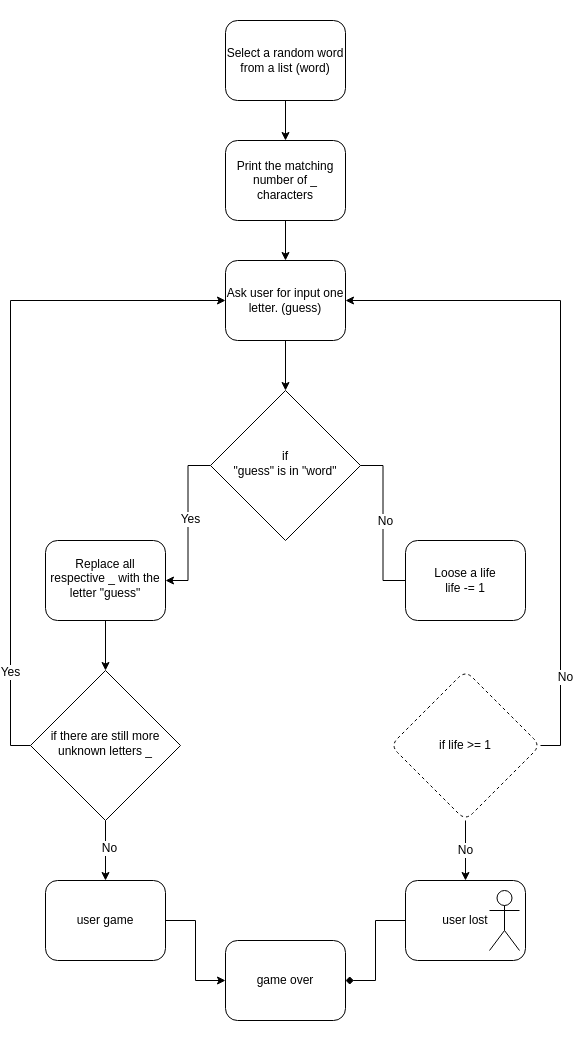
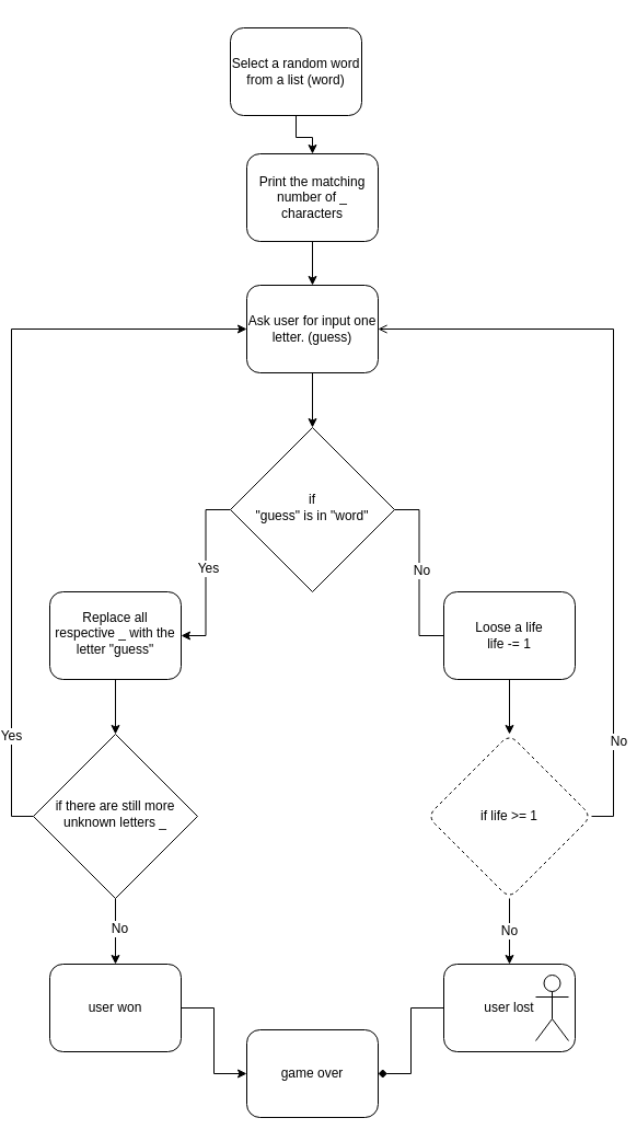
  <mxCell id="0" />
  <mxCell id="1" parent="0" />
  <mxCell id="2" value="" style="edgeStyle=orthogonalEdgeStyle;rounded=0;orthogonalLoop=1;jettySize=auto;html=1;fontSize=11;entryX=1;entryY=0.5;entryDx=0;entryDy=0;" edge="1" parent="1" source="4" target="16"><mxGeometry relative="1" as="geometry" /></mxCell>
  <mxCell id="3" value="Yes" style="edgeLabel;html=1;align=center;verticalAlign=middle;resizable=0;points=[];fontSize=12;" connectable="0" vertex="1" parent="2"><mxGeometry x="-0.044" y="2" relative="1" as="geometry"><mxPoint as="offset" /></mxGeometry></mxCell>
  <mxCell id="4" value="&lt;font style=&quot;font-size: 12px;&quot;&gt;if&lt;br&gt;&quot;guess&quot; is in &quot;word&quot;&lt;/font&gt;" style="rhombus;whiteSpace=wrap;html=1;shadow=0;fontFamily=Helvetica;fontSize=12;align=center;strokeWidth=1;spacing=6;spacingTop=-4;" vertex="1" parent="1"><mxGeometry x="200" y="390" width="150" height="150" as="geometry" /></mxCell>
  <mxCell id="5" value="" style="edgeStyle=orthogonalEdgeStyle;rounded=0;orthogonalLoop=1;jettySize=auto;html=1;" edge="1" parent="1" source="6" target="8"><mxGeometry relative="1" as="geometry" /></mxCell>
- <mxCell id="6" value="&lt;font style=&quot;font-size: 12px;&quot;&gt;Select a random word from a list (word)&lt;/font&gt;" style="rounded=1;whiteSpace=wrap;html=1;fontSize=12;glass=0;strokeWidth=1;shadow=0;" vertex="1" parent="1"><mxGeometry x="215" y="20" width="120" height="80" as="geometry" /></mxCell>
+ <mxCell id="6" value="&lt;font style=&quot;font-size: 12px;&quot;&gt;Select a random word from a list (word)&lt;/font&gt;" style="rounded=1;whiteSpace=wrap;html=1;fontSize=12;glass=0;strokeWidth=1;shadow=0;" vertex="1" parent="1"><mxGeometry x="200" y="25" width="120" height="80" as="geometry" /></mxCell>
  <mxCell id="7" value="" style="edgeStyle=orthogonalEdgeStyle;rounded=0;orthogonalLoop=1;jettySize=auto;html=1;" edge="1" parent="1" source="8" target="10"><mxGeometry relative="1" as="geometry" /></mxCell>
  <mxCell id="8" value="&lt;font style=&quot;font-size: 12px;&quot;&gt;Print the matching number of _ characters&lt;/font&gt;" style="rounded=1;whiteSpace=wrap;html=1;fontSize=11;glass=0;strokeWidth=1;shadow=0;" vertex="1" parent="1"><mxGeometry x="215" y="140" width="120" height="80" as="geometry" /></mxCell>
  <mxCell id="9" value="" style="edgeStyle=orthogonalEdgeStyle;rounded=0;orthogonalLoop=1;jettySize=auto;html=1;fontSize=11;" edge="1" parent="1" source="10" target="4"><mxGeometry relative="1" as="geometry" /></mxCell>
  <mxCell id="10" value="&lt;font style=&quot;font-size: 12px;&quot;&gt;Ask user for input one letter. (guess)&lt;/font&gt;" style="rounded=1;whiteSpace=wrap;html=1;fontSize=12;glass=0;strokeWidth=1;shadow=0;" vertex="1" parent="1"><mxGeometry x="215" y="260" width="120" height="80" as="geometry" /></mxCell>
+ <mxCell id="11" value="" style="edgeStyle=orthogonalEdgeStyle;rounded=0;orthogonalLoop=1;jettySize=auto;html=1;fontSize=12;exitX=0.5;exitY=1;exitDx=0;exitDy=0;entryX=0.5;entryY=0;entryDx=0;entryDy=0;" edge="1" parent="1" source="12" target="20"><mxGeometry relative="1" as="geometry" /></mxCell>
  <mxCell id="12" value="&lt;font style=&quot;font-size: 12px;&quot;&gt;Loose a life&lt;br&gt;life -= 1&lt;br&gt;&lt;/font&gt;" style="rounded=1;whiteSpace=wrap;html=1;fontSize=12;glass=0;strokeWidth=1;shadow=0;" vertex="1" parent="1"><mxGeometry x="395" y="540" width="120" height="80" as="geometry" /></mxCell>
  <mxCell id="13" value="" style="rounded=0;html=1;jettySize=auto;orthogonalLoop=1;fontSize=11;endArrow=none;endFill=0;endSize=8;strokeWidth=1;shadow=0;labelBackgroundColor=none;edgeStyle=orthogonalEdgeStyle;" edge="1" parent="1" source="4" target="12"><mxGeometry y="20" relative="1" as="geometry"><mxPoint as="offset" /><mxPoint x="275" y="470" as="sourcePoint" /><mxPoint x="275" y="600" as="targetPoint" /></mxGeometry></mxCell>
  <mxCell id="14" value="No" style="edgeLabel;html=1;align=center;verticalAlign=middle;resizable=0;points=[];fontSize=12;" connectable="0" vertex="1" parent="13"><mxGeometry x="-0.029" y="2" relative="1" as="geometry"><mxPoint as="offset" /></mxGeometry></mxCell>
  <mxCell id="15" value="" style="edgeStyle=orthogonalEdgeStyle;rounded=0;orthogonalLoop=1;jettySize=auto;html=1;fontSize=12;entryX=0.5;entryY=0;entryDx=0;entryDy=0;" edge="1" parent="1" source="16" target="29"><mxGeometry relative="1" as="geometry" /></mxCell>
  <mxCell id="16" value="Replace all respective _ with the letter &quot;guess&quot;" style="rounded=1;whiteSpace=wrap;html=1;shadow=0;strokeWidth=1;spacing=6;spacingTop=-4;glass=0;" vertex="1" parent="1"><mxGeometry x="35" y="540" width="120" height="80" as="geometry" /></mxCell>
  <mxCell id="17" value="No" style="edgeStyle=orthogonalEdgeStyle;rounded=0;orthogonalLoop=1;jettySize=auto;html=1;fontSize=12;exitX=0.5;exitY=1;exitDx=0;exitDy=0;" edge="1" parent="1" source="20" target="22"><mxGeometry relative="1" as="geometry" /></mxCell>
- <mxCell id="18" style="edgeStyle=orthogonalEdgeStyle;rounded=0;orthogonalLoop=1;jettySize=auto;html=1;exitX=1;exitY=0.5;exitDx=0;exitDy=0;fontSize=12;entryX=1;entryY=0.5;entryDx=0;entryDy=0;" edge="1" parent="1" source="20" target="10"><mxGeometry relative="1" as="geometry"><mxPoint x="338" y="290" as="targetPoint" /><Array as="points"><mxPoint x="550" y="745" /><mxPoint x="550" y="300" /></Array></mxGeometry></mxCell>
+ <mxCell id="18" style="edgeStyle=orthogonalEdgeStyle;rounded=0;orthogonalLoop=1;jettySize=auto;html=1;exitX=1;exitY=0.5;exitDx=0;exitDy=0;fontSize=12;entryX=1;entryY=0.5;entryDx=0;entryDy=0;endArrow=open;" edge="1" parent="1" source="20" target="10"><mxGeometry relative="1" as="geometry"><mxPoint x="338" y="290" as="targetPoint" /><Array as="points"><mxPoint x="550" y="745" /><mxPoint x="550" y="300" /></Array></mxGeometry></mxCell>
  <mxCell id="19" value="No" style="edgeLabel;html=1;align=center;verticalAlign=middle;resizable=0;points=[];fontSize=12;" connectable="0" vertex="1" parent="18"><mxGeometry x="-0.044" y="-4" relative="1" as="geometry"><mxPoint y="236" as="offset" /></mxGeometry></mxCell>
  <mxCell id="20" value="if life &amp;gt;= 1" style="rhombus;whiteSpace=wrap;html=1;rounded=1;glass=0;strokeWidth=1;shadow=0;dashed=1;" vertex="1" parent="1"><mxGeometry x="380" y="670" width="150" height="150" as="geometry" /></mxCell>
  <mxCell id="21" value="" style="edgeStyle=orthogonalEdgeStyle;rounded=0;orthogonalLoop=1;jettySize=auto;html=1;fontSize=12;entryX=1;entryY=0.5;entryDx=0;entryDy=0;endArrow=diamond;" edge="1" parent="1" source="22" target="25"><mxGeometry relative="1" as="geometry" /></mxCell>
  <mxCell id="22" value="user lost" style="whiteSpace=wrap;html=1;rounded=1;glass=0;strokeWidth=1;shadow=0;" vertex="1" parent="1"><mxGeometry x="395" y="880" width="120" height="80" as="geometry" /></mxCell>
  <mxCell id="23" style="edgeStyle=orthogonalEdgeStyle;rounded=0;orthogonalLoop=1;jettySize=auto;html=1;entryX=0;entryY=0.5;entryDx=0;entryDy=0;fontSize=12;" edge="1" parent="1" source="24" target="25"><mxGeometry relative="1" as="geometry" /></mxCell>
- <mxCell id="24" value="user game" style="whiteSpace=wrap;html=1;rounded=1;glass=0;strokeWidth=1;shadow=0;" vertex="1" parent="1"><mxGeometry x="35" y="880" width="120" height="80" as="geometry" /></mxCell>
+ <mxCell id="24" value="user won" style="whiteSpace=wrap;html=1;rounded=1;glass=0;strokeWidth=1;shadow=0;" vertex="1" parent="1"><mxGeometry x="35" y="880" width="120" height="80" as="geometry" /></mxCell>
  <mxCell id="25" value="game over" style="whiteSpace=wrap;html=1;rounded=1;glass=0;strokeWidth=1;shadow=0;" vertex="1" parent="1"><mxGeometry x="215" y="940" width="120" height="80" as="geometry" /></mxCell>
  <mxCell id="26" value="" style="edgeStyle=orthogonalEdgeStyle;rounded=0;orthogonalLoop=1;jettySize=auto;html=1;fontSize=12;exitX=0.5;exitY=1;exitDx=0;exitDy=0;" edge="1" parent="1" source="29" target="24"><mxGeometry relative="1" as="geometry" /></mxCell>
  <mxCell id="27" value="No" style="edgeLabel;html=1;align=center;verticalAlign=middle;resizable=0;points=[];fontSize=12;" connectable="0" vertex="1" parent="26"><mxGeometry x="-0.098" y="3" relative="1" as="geometry"><mxPoint as="offset" /></mxGeometry></mxCell>
  <mxCell id="28" value="Yes" style="edgeStyle=orthogonalEdgeStyle;rounded=0;orthogonalLoop=1;jettySize=auto;html=1;exitX=0;exitY=0.5;exitDx=0;exitDy=0;entryX=0;entryY=0.5;entryDx=0;entryDy=0;fontSize=12;" edge="1" parent="1" source="29" target="10"><mxGeometry x="-0.725" relative="1" as="geometry"><mxPoint y="1" as="offset" /></mxGeometry></mxCell>
  <mxCell id="29" value="if there are still more unknown letters _" style="rhombus;whiteSpace=wrap;html=1;shadow=0;strokeWidth=1;spacing=6;spacingTop=-4;" vertex="1" parent="1"><mxGeometry x="20" y="670" width="150" height="150" as="geometry" /></mxCell>
  <mxCell id="30" value="" style="shape=umlActor;verticalLabelPosition=bottom;verticalAlign=top;html=1;outlineConnect=0;fontSize=12;" vertex="1" parent="1"><mxGeometry x="479" y="890" width="30" height="60" as="geometry" /></mxCell>
